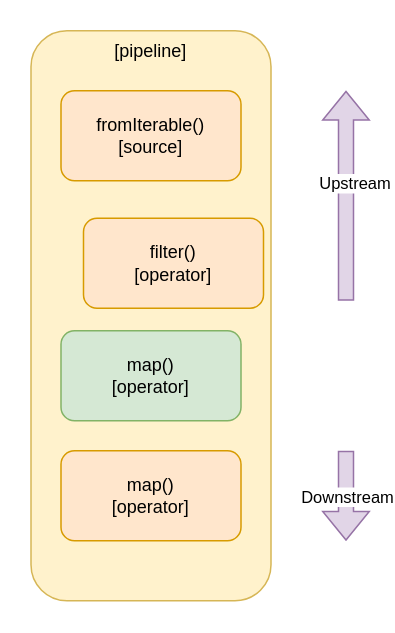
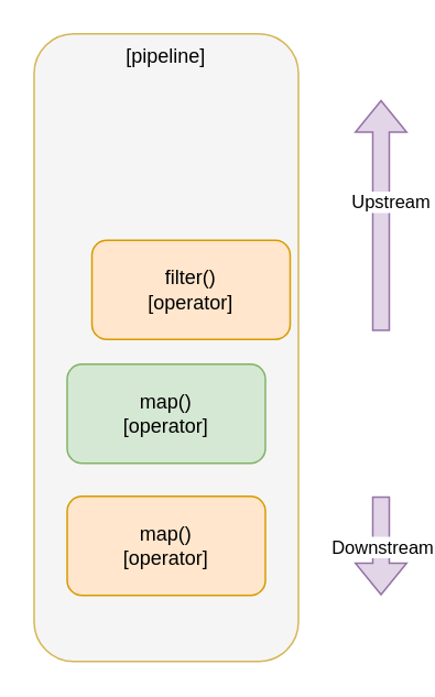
  <mxCell id="0" />
  <mxCell id="1" parent="0" />
- <mxCell id="2" value="[pipeline]" style="rounded=1;whiteSpace=wrap;html=1;fillColor=#fff2cc;strokeColor=#d6b656;verticalAlign=top;" parent="1" vertex="1"><mxGeometry x="20" y="20" width="160" height="380" as="geometry" /></mxCell>
+ <mxCell id="2" value="[pipeline]" style="rounded=1;whiteSpace=wrap;html=1;fillColor=#f5f5f5;strokeColor=#d6b656;verticalAlign=top;" parent="1" vertex="1"><mxGeometry x="20" y="20" width="160" height="380" as="geometry" /></mxCell>
  <mxCell id="3" value="filter()&lt;br&gt;[operator]" style="rounded=1;whiteSpace=wrap;html=1;fillColor=#ffe6cc;strokeColor=#d79b00;" parent="1" vertex="1"><mxGeometry x="55" y="145" width="120" height="60" as="geometry" /></mxCell>
- <mxCell id="4" value="fromIterable()&lt;br&gt;[source]" style="rounded=1;whiteSpace=wrap;html=1;fillColor=#ffe6cc;strokeColor=#d79b00;" parent="1" vertex="1"><mxGeometry x="40" y="60" width="120" height="60" as="geometry" /></mxCell>
  <mxCell id="5" value="map()&lt;br&gt;[operator]" style="rounded=1;whiteSpace=wrap;html=1;fillColor=#d5e8d4;strokeColor=#82b366;" parent="1" vertex="1"><mxGeometry x="40" y="220" width="120" height="60" as="geometry" /></mxCell>
  <mxCell id="6" value="map()&lt;br&gt;[operator]" style="rounded=1;whiteSpace=wrap;html=1;fillColor=#ffe6cc;strokeColor=#d79b00;" parent="1" vertex="1"><mxGeometry x="40" y="300" width="120" height="60" as="geometry" /></mxCell>
  <mxCell id="7" value="" style="shape=flexArrow;endArrow=classic;html=1;rounded=0;fillColor=#e1d5e7;strokeColor=#9673a6;" parent="1" edge="1"><mxGeometry width="50" height="50" relative="1" as="geometry"><mxPoint x="230" y="200" as="sourcePoint" /><mxPoint x="230" y="60" as="targetPoint" /></mxGeometry></mxCell>
  <mxCell id="8" value="Upstream" style="edgeLabel;html=1;align=center;verticalAlign=middle;resizable=0;points=[];" parent="7" vertex="1" connectable="0"><mxGeometry x="0.126" y="-5" relative="1" as="geometry"><mxPoint as="offset" /></mxGeometry></mxCell>
  <mxCell id="9" value="" style="shape=flexArrow;endArrow=classic;html=1;rounded=0;fillColor=#e1d5e7;strokeColor=#9673a6;" parent="1" edge="1"><mxGeometry width="50" height="50" relative="1" as="geometry"><mxPoint x="230" y="300" as="sourcePoint" /><mxPoint x="230" y="360" as="targetPoint" /></mxGeometry></mxCell>
  <mxCell id="10" value="Downstream" style="edgeLabel;html=1;align=center;verticalAlign=middle;resizable=0;points=[];" parent="9" vertex="1" connectable="0"><mxGeometry x="0.012" relative="1" as="geometry"><mxPoint as="offset" /></mxGeometry></mxCell>
